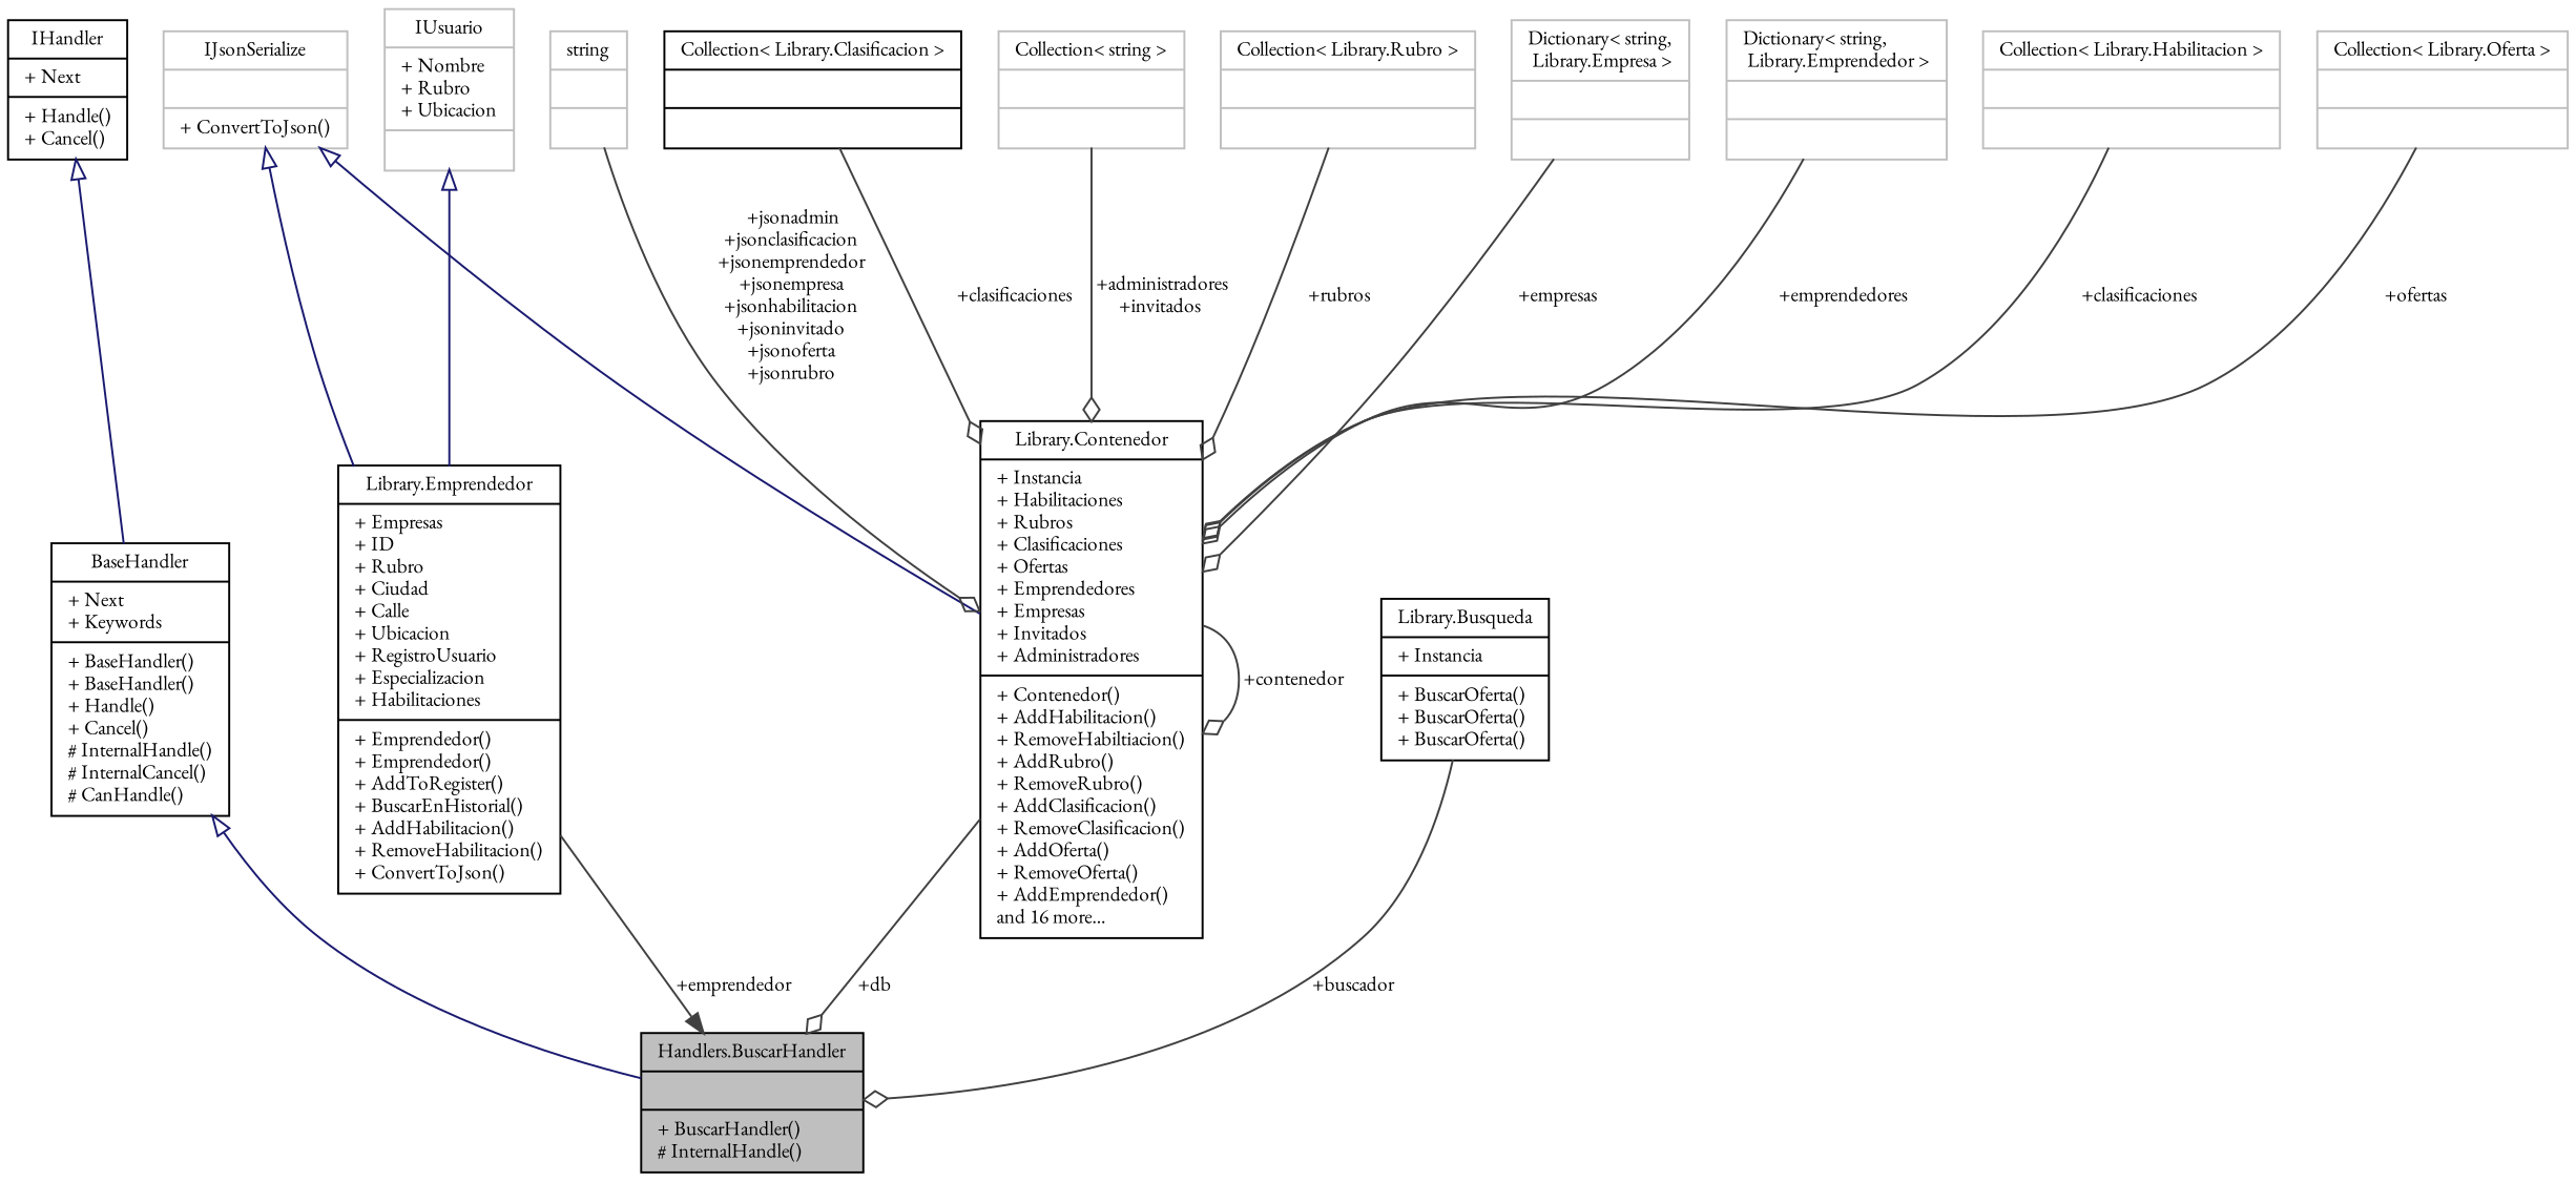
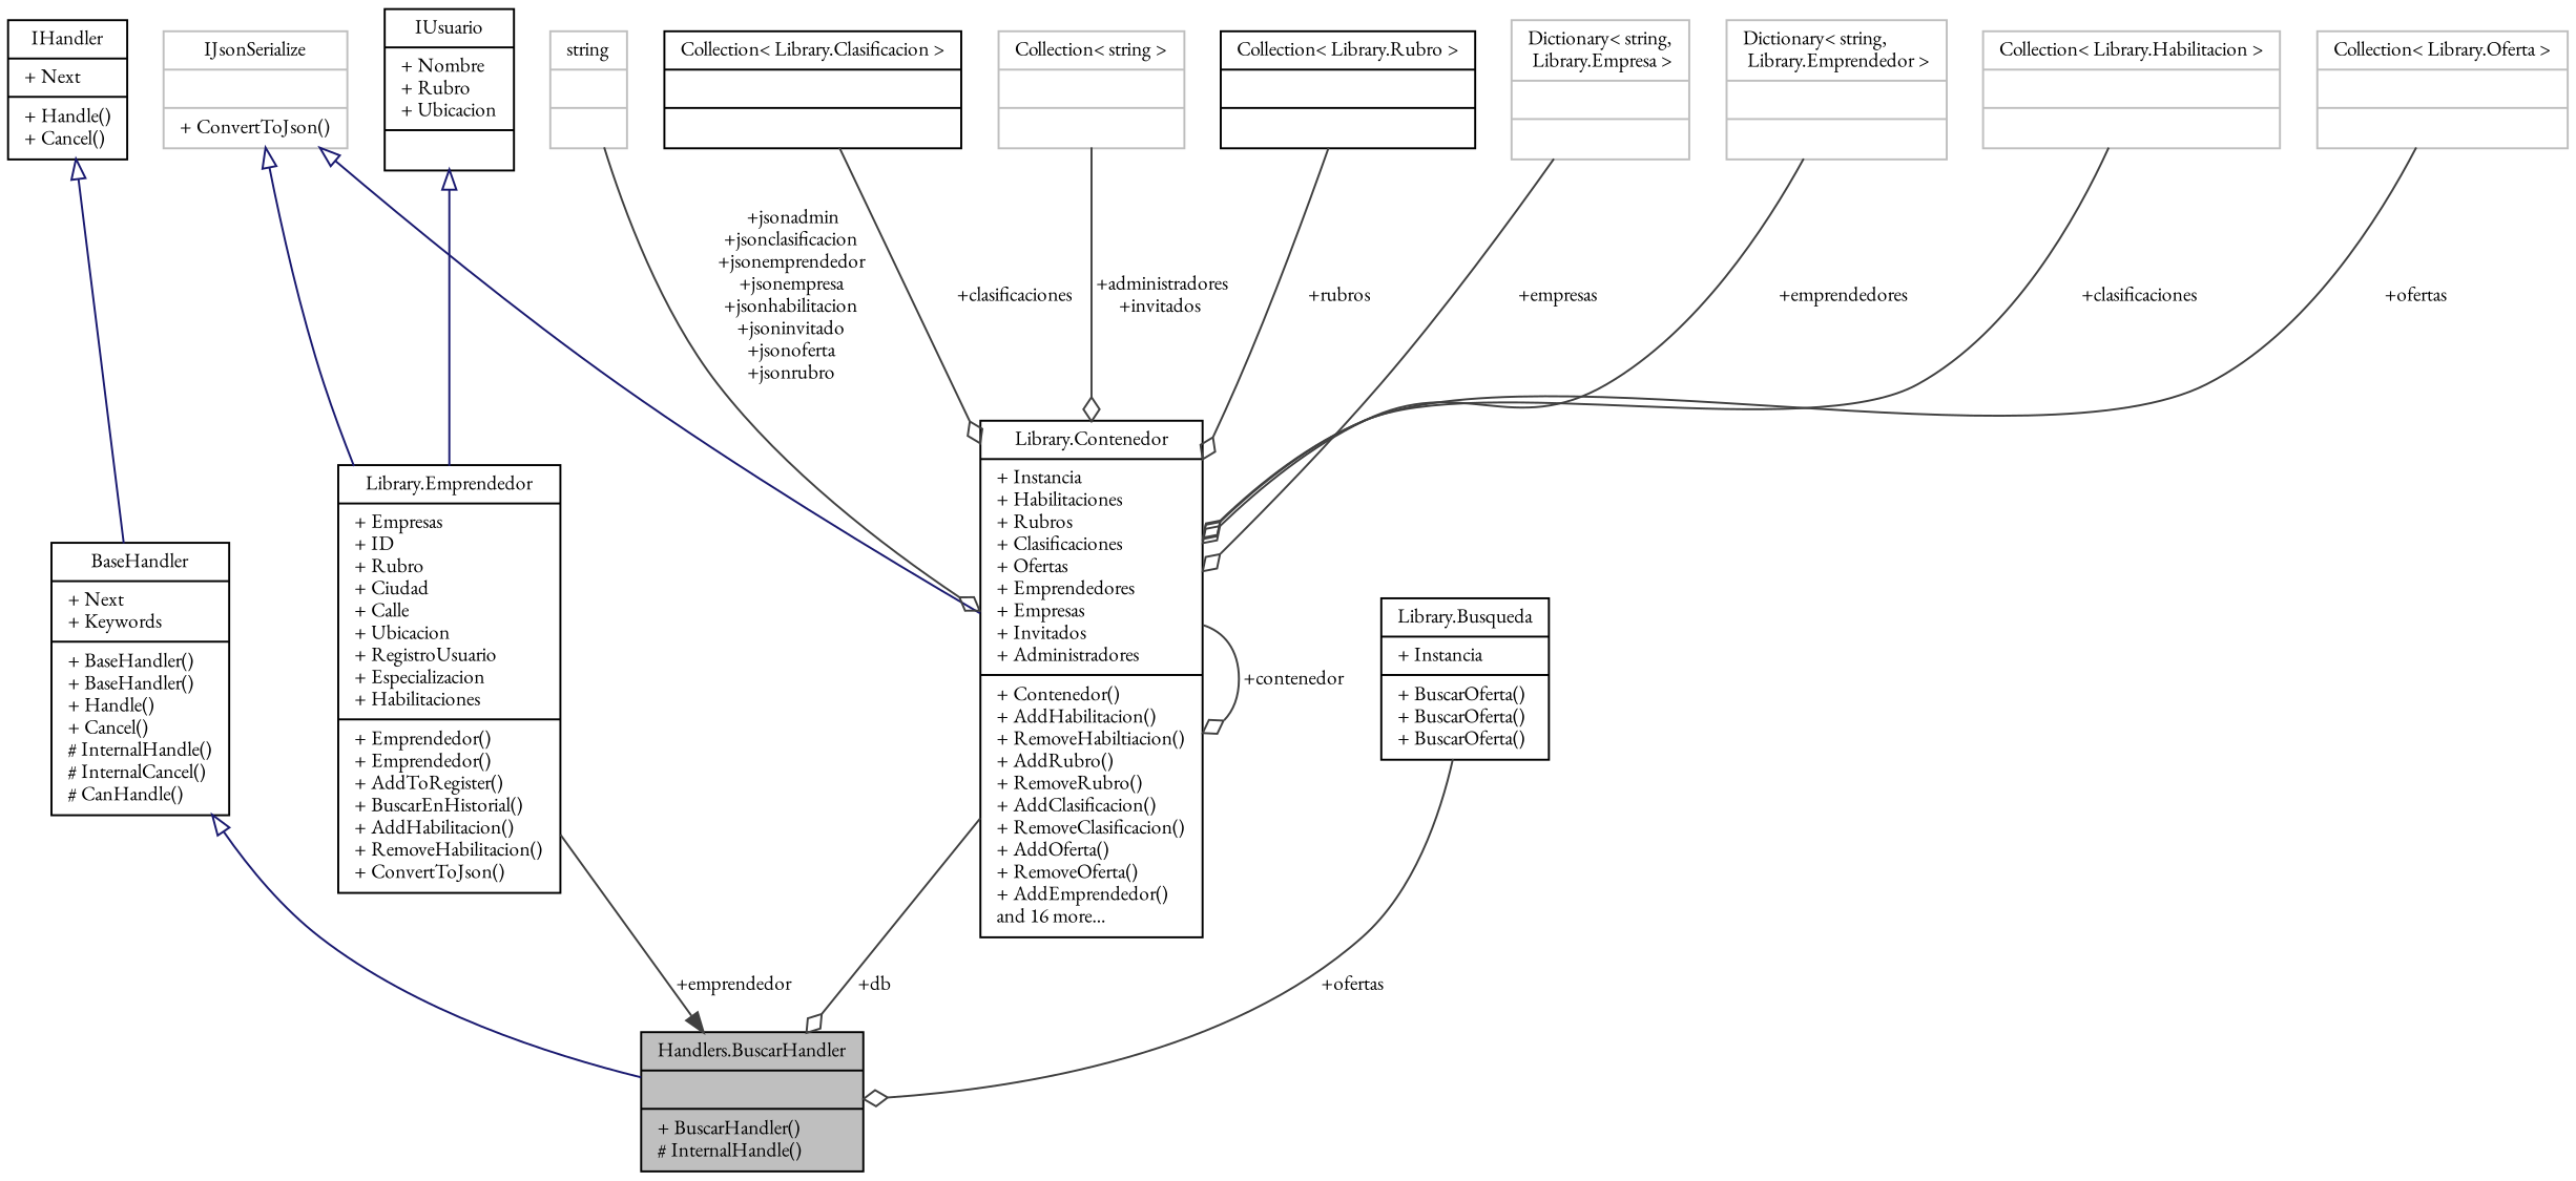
  digraph {
    fontname="EB Garamond"
    node [color=black fillcolor=white fontname="EB Garamond" fontsize=10 shape=record style=filled]
    edge [color=grey25 fontname="EB Garamond" fontsize=10 labelfontname=Helvetica labelfontsize=10 style=solid arrowhead=odiamond]
    n1 [fillcolor=grey75 fontcolor=black height=0.2 label="{Handlers.BuscarHandler\n||+ BuscarHandler()\l# InternalHandle()\l}" width=0.4]
    n2 [height=0.2 label="{BaseHandler\n|+ Next\l+ Keywords\l|+ BaseHandler()\l+ BaseHandler()\l+ Handle()\l+ Cancel()\l# InternalHandle()\l# InternalCancel()\l# CanHandle()\l}" width=0.4]
    n3 [height=0.2 label="{IHandler\n|+ Next\l|+ Handle()\l+ Cancel()\l}" width=0.4]
    n4 [height=0.2 label="{Library.Emprendedor\n|+ Empresas\l+ ID\l+ Rubro\l+ Ciudad\l+ Calle\l+ Ubicacion\l+ RegistroUsuario\l+ Especializacion\l+ Habilitaciones\l|+ Emprendedor()\l+ Emprendedor()\l+ AddToRegister()\l+ BuscarEnHistorial()\l+ AddHabilitacion()\l+ RemoveHabilitacion()\l+ ConvertToJson()\l}" width=0.4]
    n5 [color=grey75 height=0.2 label="{IJsonSerialize\n||+ ConvertToJson()\l}" width=0.4]
    n6 [height=0.2 label="{Library.Contenedor\n|+ Instancia\l+ Habilitaciones\l+ Rubros\l+ Clasificaciones\l+ Ofertas\l+ Emprendedores\l+ Empresas\l+ Invitados\l+ Administradores\l|+ Contenedor()\l+ AddHabilitacion()\l+ RemoveHabiltiacion()\l+ AddRubro()\l+ RemoveRubro()\l+ AddClasificacion()\l+ RemoveClasificacion()\l+ AddOferta()\l+ RemoveOferta()\l+ AddEmprendedor()\land 16 more...\l}" width=0.4]
-   n7 [color=grey75 height=0.2 label="{IUsuario\n|+ Nombre\l+ Rubro\l+ Ubicacion\l|}" width=0.4]
+   n7 [height=0.2 label="{IUsuario\n|+ Nombre\l+ Rubro\l+ Ubicacion\l|}" width=0.4]
    n8 [height=0.2 label="{Library.Busqueda\n|+ Instancia\l|+ BuscarOferta()\l+ BuscarOferta()\l+ BuscarOferta()\l}" width=0.4]
    n9 [color=grey75 height=0.2 label="{string\n||}" width=0.4]
    n10 [height=0.2 label="{Collection\< Library.Clasificacion \>\n||}" width=0.4]
    n11 [color=grey75 height=0.2 label="{Collection\< string \>\n||}" width=0.4]
-   n12 [color=grey75 height=0.2 label="{Collection\< Library.Rubro \>\n||}" width=0.4]
+   n12 [height=0.2 label="{Collection\< Library.Rubro \>\n||}" width=0.4]
    n13 [color=grey75 height=0.2 label="{Dictionary\< string,\l Library.Empresa \>\n||}" width=0.4]
    n14 [color=grey75 height=0.2 label="{Dictionary\< string,\l Library.Emprendedor \>\n||}" width=0.4]
    n15 [color=grey75 height=0.2 label="{Collection\< Library.Habilitacion \>\n||}" width=0.4]
    n16 [color=grey75 height=0.2 label="{Collection\< Library.Oferta \>\n||}" width=0.4]
    n2 -> n1 [arrowtail=onormal color=midnightblue dir=back arrowhead=""]
    n3 -> n2 [arrowtail=onormal color=midnightblue dir=back arrowhead=""]
    n4 -> n1 [arrowhead=normal label=" +emprendedor"]
    n5 -> n4 [arrowtail=onormal color=midnightblue dir=back arrowhead=""]
    n5 -> n6 [arrowtail=onormal color=midnightblue dir=back arrowhead=""]
    n6 -> n1 [label=" +db"]
    n6 -> n6 [label=" +contenedor"]
    n7 -> n4 [arrowtail=onormal color=midnightblue dir=back arrowhead=""]
-   n8 -> n1 [label=" +buscador"]
+   n8 -> n1 [label=" +ofertas"]
    n9 -> n6 [label=" +jsonadmin\n+jsonclasificacion\n+jsonemprendedor\n+jsonempresa\n+jsonhabilitacion\n+jsoninvitado\n+jsonoferta\n+jsonrubro"]
    n10 -> n6 [label=" +clasificaciones"]
    n11 -> n6 [label=" +administradores\n+invitados"]
    n12 -> n6 [label=" +rubros"]
    n13 -> n6 [label=" +empresas"]
    n14 -> n6 [label=" +emprendedores"]
    n15 -> n6 [label=" +clasificaciones"]
    n16 -> n6 [label=" +ofertas"]
  }
